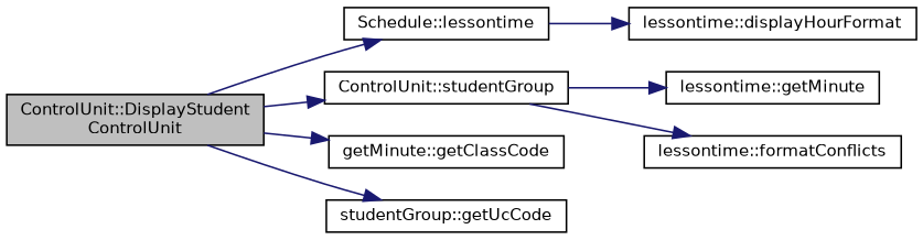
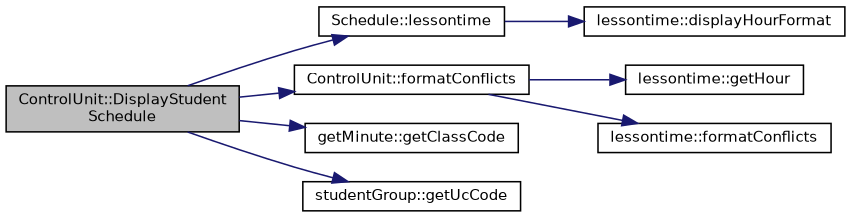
  digraph {
    rankdir=LR
    node [color=black fillcolor=white fontname=Helvetica fontsize=10 shape=record style=filled]
    edge [color=midnightblue fontname=Helvetica fontsize=10 labelfontname=Helvetica labelfontsize=10 style=solid]
-   n1 [fillcolor=grey75 fontcolor=black height=0.2 label="ControlUnit::DisplayStudent\lControlUnit" width=0.4]
+   n1 [fillcolor=grey75 fontcolor=black height=0.2 label="ControlUnit::DisplayStudent\lSchedule" width=0.4]
    n2 [height=0.2 label="Schedule::lessontime" width=0.4]
-   n3 [height=0.2 label="ControlUnit::studentGroup" width=0.4]
+   n3 [height=0.2 label="ControlUnit::formatConflicts" width=0.4]
    n4 [height=0.2 label="getMinute::getClassCode" width=0.4]
    n5 [height=0.2 label="studentGroup::getUcCode" width=0.4]
    n6 [height=0.2 label="lessontime::displayHourFormat" width=0.4]
-   n7 [height=0.2 label="lessontime::getMinute" width=0.4]
+   n7 [height=0.2 label="lessontime::getHour" width=0.4]
    n8 [height=0.2 label="lessontime::formatConflicts" width=0.4]
    n1 -> n2
    n1 -> n3
    n1 -> n4
    n1 -> n5
    n2 -> n6
    n3 -> n7
    n3 -> n8
  }
